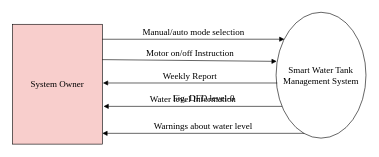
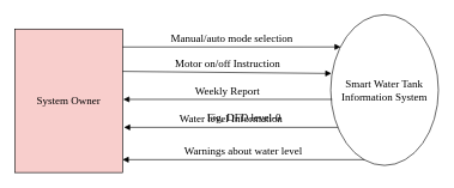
  <mxCell id="0" />
  <mxCell id="1" parent="0" />
- <mxCell id="2" value="Smart Water Tank Management System" style="ellipse;whiteSpace=wrap;html=1;fontFamily=Times New Roman;fontSize=15;" parent="1" vertex="1"><mxGeometry x="460" y="20" width="150" height="210" as="geometry" /></mxCell>
+ <mxCell id="2" value="Smart Water Tank Information System" style="ellipse;whiteSpace=wrap;html=1;fontFamily=Times New Roman;fontSize=15;" parent="1" vertex="1"><mxGeometry x="460" y="20" width="150" height="210" as="geometry" /></mxCell>
  <mxCell id="3" value="System Owner" style="rounded=0;whiteSpace=wrap;html=1;fontFamily=Times New Roman;fontSize=15;fillColor=#f8cecc;" parent="1" vertex="1"><mxGeometry x="20" y="40" width="150" height="200" as="geometry" /></mxCell>
  <mxCell id="4" value="Weekly Report" style="html=1;verticalAlign=bottom;endArrow=block;entryX=1.02;entryY=0.205;entryDx=0;entryDy=0;entryPerimeter=0;fontFamily=Times New Roman;fontSize=15;" parent="1" edge="1"><mxGeometry width="80" relative="1" as="geometry"><mxPoint x="462" y="138" as="sourcePoint" /><mxPoint x="171" y="138" as="targetPoint" /></mxGeometry></mxCell>
  <mxCell id="5" value="Water level Information" style="html=1;verticalAlign=bottom;endArrow=block;fontFamily=Times New Roman;fontSize=15;" parent="1" edge="1"><mxGeometry width="80" relative="1" as="geometry"><mxPoint x="470" y="177" as="sourcePoint" /><mxPoint x="172" y="177" as="targetPoint" /></mxGeometry></mxCell>
  <mxCell id="6" value="Warnings about water level" style="html=1;verticalAlign=bottom;endArrow=block;entryX=1;entryY=0.75;entryDx=0;entryDy=0;fontFamily=Times New Roman;fontSize=15;" parent="1" edge="1"><mxGeometry width="80" relative="1" as="geometry"><mxPoint x="507" y="222" as="sourcePoint" /><mxPoint x="170" y="222" as="targetPoint" /></mxGeometry></mxCell>
  <mxCell id="7" value="Fig. DFD level-0" style="text;html=1;resizable=0;points=[];autosize=1;align=left;verticalAlign=top;spacingTop=-4;fontSize=15;fontFamily=Times New Roman;" parent="1" vertex="1"><mxGeometry x="286" y="152" width="120" height="20" as="geometry" /></mxCell>
  <mxCell id="8" value="&lt;font style=&quot;font-size: 15px;&quot;&gt;Motor on/off Instruction&lt;/font&gt;" style="html=1;verticalAlign=bottom;endArrow=block;fontSize=15;fontFamily=Times New Roman;entryX=0.007;entryY=0.39;entryDx=0;entryDy=0;entryPerimeter=0;" edge="1" parent="1" target="2"><mxGeometry width="80" relative="1" as="geometry"><mxPoint x="170" y="99" as="sourcePoint" /><mxPoint x="462" y="98" as="targetPoint" /></mxGeometry></mxCell>
  <mxCell id="9" value="&lt;font style=&quot;font-size: 15px&quot;&gt;Manual/auto mode selection&lt;/font&gt;" style="html=1;verticalAlign=bottom;endArrow=block;entryX=0.093;entryY=0.214;entryDx=0;entryDy=0;entryPerimeter=0;fontSize=15;fontFamily=Times New Roman;" edge="1" parent="1" target="2"><mxGeometry width="80" relative="1" as="geometry"><mxPoint x="170" y="65" as="sourcePoint" /><mxPoint x="460" y="64.93" as="targetPoint" /></mxGeometry></mxCell>
